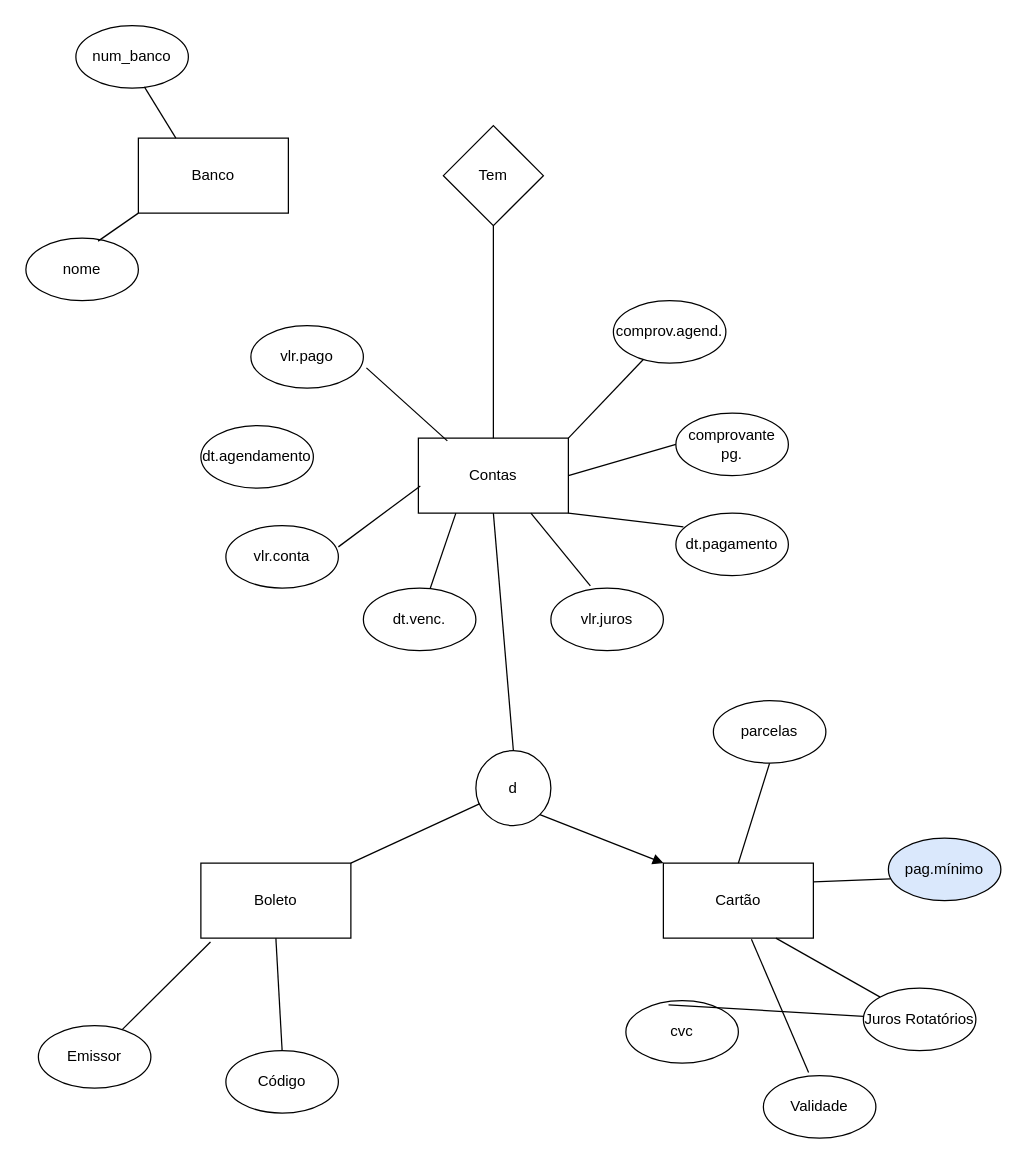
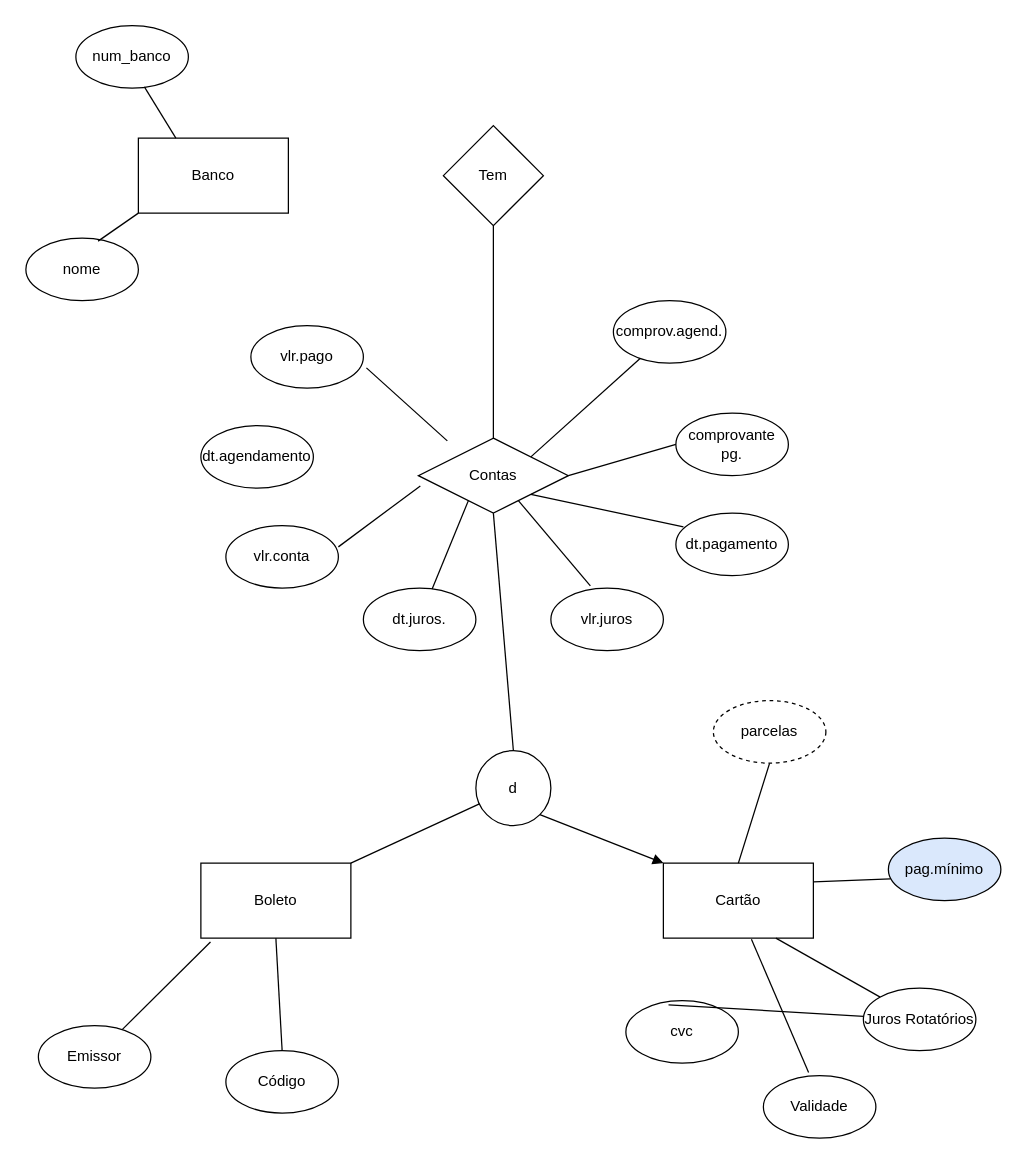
  <mxCell id="0" />
  <mxCell id="1" parent="0" />
  <mxCell id="2" value="Tem" style="rhombus;whiteSpace=wrap;html=1;" vertex="1" parent="1"><mxGeometry x="354" y="100" width="80" height="80" as="geometry" /></mxCell>
  <mxCell id="3" value="Banco" style="rounded=0;whiteSpace=wrap;html=1;" vertex="1" parent="1"><mxGeometry x="110" y="110" width="120" height="60" as="geometry" /></mxCell>
  <mxCell id="4" value="vlr.pago" style="ellipse;whiteSpace=wrap;html=1;" vertex="1" parent="1"><mxGeometry x="200" y="260" width="90" height="50" as="geometry" /></mxCell>
- <mxCell id="5" value="Contas" style="rounded=0;whiteSpace=wrap;html=1;" vertex="1" parent="1"><mxGeometry x="334" y="350" width="120" height="60" as="geometry" /></mxCell>
+ <mxCell id="5" value="Contas" style="rhombus;whiteSpace=wrap;html=1;" vertex="1" parent="1"><mxGeometry x="334" y="350" width="120" height="60" as="geometry" /></mxCell>
  <mxCell id="6" value="dt.agendamento" style="ellipse;whiteSpace=wrap;html=1;" vertex="1" parent="1"><mxGeometry x="160" y="340" width="90" height="50" as="geometry" /></mxCell>
  <mxCell id="7" value="vlr.conta" style="ellipse;whiteSpace=wrap;html=1;" vertex="1" parent="1"><mxGeometry x="180" y="420" width="90" height="50" as="geometry" /></mxCell>
- <mxCell id="8" value="dt.venc." style="ellipse;whiteSpace=wrap;html=1;" vertex="1" parent="1"><mxGeometry x="290" y="470" width="90" height="50" as="geometry" /></mxCell>
+ <mxCell id="8" value="dt.juros." style="ellipse;whiteSpace=wrap;html=1;" vertex="1" parent="1"><mxGeometry x="290" y="470" width="90" height="50" as="geometry" /></mxCell>
  <mxCell id="9" value="vlr.juros" style="ellipse;whiteSpace=wrap;html=1;" vertex="1" parent="1"><mxGeometry x="440" y="470" width="90" height="50" as="geometry" /></mxCell>
  <mxCell id="10" value="dt.pagamento" style="ellipse;whiteSpace=wrap;html=1;" vertex="1" parent="1"><mxGeometry x="540" y="410" width="90" height="50" as="geometry" /></mxCell>
  <mxCell id="11" value="comprovante pg." style="ellipse;whiteSpace=wrap;html=1;" vertex="1" parent="1"><mxGeometry x="540" y="330" width="90" height="50" as="geometry" /></mxCell>
  <mxCell id="12" value="comprov.agend." style="ellipse;whiteSpace=wrap;html=1;" vertex="1" parent="1"><mxGeometry x="490" y="240" width="90" height="50" as="geometry" /></mxCell>
  <mxCell id="13" value="" style="endArrow=none;html=1;rounded=0;entryX=0.5;entryY=1;entryDx=0;entryDy=0;exitX=0.5;exitY=0;exitDx=0;exitDy=0;" edge="1" parent="1" source="5" target="2"><mxGeometry width="50" height="50" relative="1" as="geometry"><mxPoint x="440" y="260" as="sourcePoint" /><mxPoint x="490" y="210" as="targetPoint" /></mxGeometry></mxCell>
  <mxCell id="14" value="" style="endArrow=none;html=1;rounded=0;exitX=1;exitY=0;exitDx=0;exitDy=0;" edge="1" parent="1" source="5" target="12"><mxGeometry width="50" height="50" relative="1" as="geometry"><mxPoint x="440" y="360" as="sourcePoint" /><mxPoint x="490" y="310" as="targetPoint" /></mxGeometry></mxCell>
  <mxCell id="15" value="" style="endArrow=none;html=1;rounded=0;exitX=1;exitY=0.5;exitDx=0;exitDy=0;entryX=0;entryY=0.5;entryDx=0;entryDy=0;" edge="1" parent="1" source="5" target="11"><mxGeometry width="50" height="50" relative="1" as="geometry"><mxPoint x="464" y="360" as="sourcePoint" /><mxPoint x="524" y="297" as="targetPoint" /></mxGeometry></mxCell>
  <mxCell id="16" value="" style="endArrow=none;html=1;rounded=0;exitX=1;exitY=1;exitDx=0;exitDy=0;entryX=0.067;entryY=0.22;entryDx=0;entryDy=0;entryPerimeter=0;" edge="1" parent="1" source="5" target="10"><mxGeometry width="50" height="50" relative="1" as="geometry"><mxPoint x="474" y="370" as="sourcePoint" /><mxPoint x="534" y="307" as="targetPoint" /></mxGeometry></mxCell>
  <mxCell id="17" value="" style="endArrow=none;html=1;rounded=0;exitX=0.351;exitY=-0.036;exitDx=0;exitDy=0;exitPerimeter=0;entryX=0.75;entryY=1;entryDx=0;entryDy=0;" edge="1" parent="1" source="9" target="5"><mxGeometry width="50" height="50" relative="1" as="geometry"><mxPoint x="484" y="380" as="sourcePoint" /><mxPoint x="544" y="317" as="targetPoint" /></mxGeometry></mxCell>
  <mxCell id="18" value="" style="endArrow=none;html=1;rounded=0;entryX=0.25;entryY=1;entryDx=0;entryDy=0;" edge="1" parent="1" source="8" target="5"><mxGeometry width="50" height="50" relative="1" as="geometry"><mxPoint x="494" y="390" as="sourcePoint" /><mxPoint x="554" y="327" as="targetPoint" /></mxGeometry></mxCell>
  <mxCell id="19" value="" style="endArrow=none;html=1;rounded=0;exitX=1;exitY=0.34;exitDx=0;exitDy=0;exitPerimeter=0;entryX=0.013;entryY=0.637;entryDx=0;entryDy=0;entryPerimeter=0;" edge="1" parent="1" source="7" target="5"><mxGeometry width="50" height="50" relative="1" as="geometry"><mxPoint x="504" y="400" as="sourcePoint" /><mxPoint x="330" y="390" as="targetPoint" /></mxGeometry></mxCell>
  <mxCell id="20" value="" style="endArrow=none;html=1;rounded=0;exitX=1.027;exitY=0.676;exitDx=0;exitDy=0;exitPerimeter=0;entryX=0.193;entryY=0.037;entryDx=0;entryDy=0;entryPerimeter=0;" edge="1" parent="1" source="4" target="5"><mxGeometry width="50" height="50" relative="1" as="geometry"><mxPoint x="524" y="420" as="sourcePoint" /><mxPoint x="584" y="357" as="targetPoint" /></mxGeometry></mxCell>
  <mxCell id="21" value="d" style="ellipse;whiteSpace=wrap;html=1;aspect=fixed;" vertex="1" parent="1"><mxGeometry x="380" y="600" width="60" height="60" as="geometry" /></mxCell>
  <mxCell id="22" value="" style="endArrow=none;html=1;rounded=0;exitX=0.5;exitY=0;exitDx=0;exitDy=0;entryX=0.5;entryY=1;entryDx=0;entryDy=0;" edge="1" parent="1" source="21" target="5"><mxGeometry width="50" height="50" relative="1" as="geometry"><mxPoint x="440" y="560" as="sourcePoint" /><mxPoint x="490" y="510" as="targetPoint" /></mxGeometry></mxCell>
  <mxCell id="23" value="num_banco" style="ellipse;whiteSpace=wrap;html=1;" vertex="1" parent="1"><mxGeometry x="60" y="20" width="90" height="50" as="geometry" /></mxCell>
  <mxCell id="24" value="" style="endArrow=none;html=1;rounded=0;entryX=0.609;entryY=0.98;entryDx=0;entryDy=0;entryPerimeter=0;exitX=0.25;exitY=0;exitDx=0;exitDy=0;" edge="1" parent="1" source="3" target="23"><mxGeometry width="50" height="50" relative="1" as="geometry"><mxPoint x="440" y="260" as="sourcePoint" /><mxPoint x="490" y="210" as="targetPoint" /></mxGeometry></mxCell>
  <mxCell id="25" value="Cartão" style="rounded=0;whiteSpace=wrap;html=1;" vertex="1" parent="1"><mxGeometry x="530" y="690" width="120" height="60" as="geometry" /></mxCell>
  <mxCell id="26" value="" style="endArrow=block;html=1;rounded=0;exitX=1;exitY=1;exitDx=0;exitDy=0;entryX=0;entryY=0;entryDx=0;entryDy=0;" edge="1" parent="1" source="21" target="25"><mxGeometry width="50" height="50" relative="1" as="geometry"><mxPoint x="440" y="660" as="sourcePoint" /><mxPoint x="490" y="610" as="targetPoint" /></mxGeometry></mxCell>
  <mxCell id="27" value="" style="endArrow=none;html=1;rounded=0;entryX=0.5;entryY=0;entryDx=0;entryDy=0;exitX=0.5;exitY=1;exitDx=0;exitDy=0;" edge="1" parent="1" source="28" target="25"><mxGeometry width="50" height="50" relative="1" as="geometry"><mxPoint x="590" y="620" as="sourcePoint" /><mxPoint x="490" y="610" as="targetPoint" /></mxGeometry></mxCell>
- <mxCell id="28" value="parcelas" style="ellipse;whiteSpace=wrap;html=1;" vertex="1" parent="1"><mxGeometry x="570" y="560" width="90" height="50" as="geometry" /></mxCell>
+ <mxCell id="28" value="parcelas" style="ellipse;whiteSpace=wrap;html=1;dashed=1;" vertex="1" parent="1"><mxGeometry x="570" y="560" width="90" height="50" as="geometry" /></mxCell>
  <mxCell id="29" value="pag.mínimo" style="ellipse;whiteSpace=wrap;html=1;fillColor=#dae8fc;" vertex="1" parent="1"><mxGeometry x="710" y="670" width="90" height="50" as="geometry" /></mxCell>
  <mxCell id="30" value="" style="endArrow=none;html=1;rounded=0;entryX=0.018;entryY=0.652;entryDx=0;entryDy=0;entryPerimeter=0;exitX=1;exitY=0.25;exitDx=0;exitDy=0;" edge="1" parent="1" source="25" target="29"><mxGeometry width="50" height="50" relative="1" as="geometry"><mxPoint x="440" y="760" as="sourcePoint" /><mxPoint x="490" y="710" as="targetPoint" /></mxGeometry></mxCell>
  <mxCell id="31" value="Juros Rotatórios" style="ellipse;whiteSpace=wrap;html=1;" vertex="1" parent="1"><mxGeometry x="690" y="790" width="90" height="50" as="geometry" /></mxCell>
  <mxCell id="32" value="" style="endArrow=none;html=1;rounded=0;exitX=0.75;exitY=1;exitDx=0;exitDy=0;" edge="1" parent="1" source="25" target="31"><mxGeometry width="50" height="50" relative="1" as="geometry"><mxPoint x="440" y="760" as="sourcePoint" /><mxPoint x="490" y="710" as="targetPoint" /></mxGeometry></mxCell>
  <mxCell id="33" value="Boleto" style="rounded=0;whiteSpace=wrap;html=1;" vertex="1" parent="1"><mxGeometry x="160" y="690" width="120" height="60" as="geometry" /></mxCell>
  <mxCell id="34" value="" style="endArrow=none;html=1;rounded=0;exitX=1;exitY=0;exitDx=0;exitDy=0;entryX=0.047;entryY=0.71;entryDx=0;entryDy=0;entryPerimeter=0;" edge="1" parent="1" source="33" target="21"><mxGeometry width="50" height="50" relative="1" as="geometry"><mxPoint x="440" y="760" as="sourcePoint" /><mxPoint x="490" y="710" as="targetPoint" /></mxGeometry></mxCell>
  <mxCell id="35" value="nome" style="ellipse;whiteSpace=wrap;html=1;" vertex="1" parent="1"><mxGeometry y="190" width="90" height="50" as="geometry" x="20" /></mxCell>
  <mxCell id="36" value="" style="endArrow=none;html=1;rounded=0;exitX=0.642;exitY=0.048;exitDx=0;exitDy=0;exitPerimeter=0;entryX=0;entryY=1;entryDx=0;entryDy=0;" edge="1" parent="1" source="35" target="3"><mxGeometry width="50" height="50" relative="1" as="geometry"><mxPoint x="470" y="310" as="sourcePoint" /><mxPoint x="520" y="260" as="targetPoint" /></mxGeometry></mxCell>
  <mxCell id="37" value="cvc" style="ellipse;whiteSpace=wrap;html=1;" vertex="1" parent="1"><mxGeometry x="500" y="800" width="90" height="50" as="geometry" /></mxCell>
  <mxCell id="38" value="" style="endArrow=none;html=1;rounded=0;exitX=0.379;exitY=0.069;exitDx=0;exitDy=0;exitPerimeter=0;" edge="1" parent="1" source="37" target="31"><mxGeometry width="50" height="50" relative="1" as="geometry"><mxPoint x="525.02" y="808.85" as="sourcePoint" /><mxPoint x="520" y="740" as="targetPoint" /></mxGeometry></mxCell>
  <mxCell id="39" value="Validade" style="ellipse;whiteSpace=wrap;html=1;" vertex="1" parent="1"><mxGeometry x="610" y="860" width="90" height="50" as="geometry" /></mxCell>
  <mxCell id="40" value="" style="endArrow=none;html=1;rounded=0;entryX=0.587;entryY=1.014;entryDx=0;entryDy=0;entryPerimeter=0;exitX=0.402;exitY=-0.05;exitDx=0;exitDy=0;exitPerimeter=0;" edge="1" parent="1" source="39" target="25"><mxGeometry width="50" height="50" relative="1" as="geometry"><mxPoint x="470" y="780" as="sourcePoint" /><mxPoint x="520" y="730" as="targetPoint" /></mxGeometry></mxCell>
  <mxCell id="41" value="" style="endArrow=none;html=1;rounded=0;exitX=0.064;exitY=1.052;exitDx=0;exitDy=0;exitPerimeter=0;" edge="1" parent="1" source="33" target="42"><mxGeometry width="50" height="50" relative="1" as="geometry"><mxPoint x="470" y="780" as="sourcePoint" /><mxPoint x="520" y="730" as="targetPoint" /></mxGeometry></mxCell>
  <mxCell id="42" value="Emissor" style="ellipse;whiteSpace=wrap;html=1;" vertex="1" parent="1"><mxGeometry x="30" y="820" width="90" height="50" as="geometry" /></mxCell>
  <mxCell id="43" value="Código" style="ellipse;whiteSpace=wrap;html=1;" vertex="1" parent="1"><mxGeometry x="180" y="840" width="90" height="50" as="geometry" /></mxCell>
  <mxCell id="44" value="" style="endArrow=none;html=1;rounded=0;exitX=0.5;exitY=0;exitDx=0;exitDy=0;entryX=0.5;entryY=1;entryDx=0;entryDy=0;" edge="1" parent="1" source="43" target="33"><mxGeometry width="50" height="50" relative="1" as="geometry"><mxPoint x="470" y="780" as="sourcePoint" /><mxPoint x="520" y="730" as="targetPoint" /></mxGeometry></mxCell>
